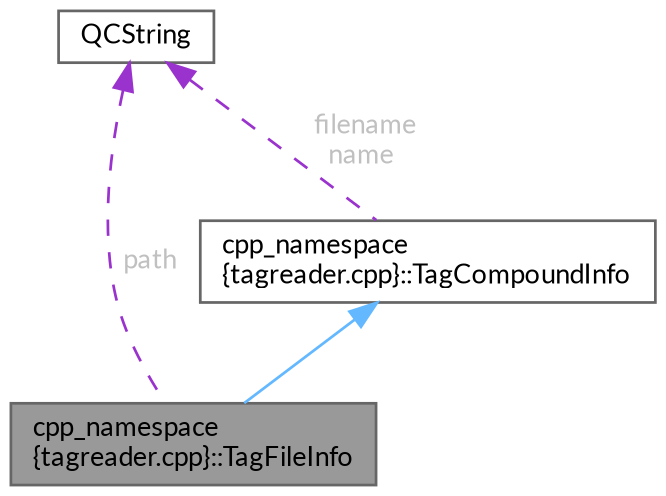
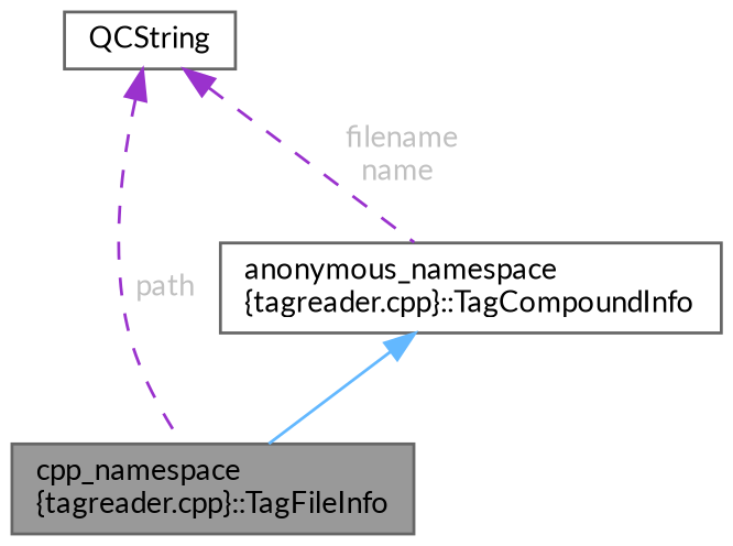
  digraph {
    fontname=Lato
    node [color=gray40 fillcolor=white fontname=Lato fontsize=10 shape=box style=filled]
    edge [color=darkorchid3 dir=back fontname=Lato fontsize=10 labelfontname=Helvetica labelfontsize=10 style=dashed fontcolor=grey]
    n1 [fillcolor=grey60 fontcolor=black height=0.2 label="cpp_namespace\l\{tagreader.cpp\}::TagFileInfo" width=0.4]
-   n2 [height=0.2 label="cpp_namespace\l\{tagreader.cpp\}::TagCompoundInfo" width=0.4]
+   n2 [height=0.2 label="anonymous_namespace\l\{tagreader.cpp\}::TagCompoundInfo" width=0.4]
    n3 [height=0.2 label=QCString width=0.4]
    n2 -> n1 [color=steelblue1 style=solid fontcolor=""]
    n3 -> n1 [label=" path"]
    n3 -> n2 [label=" filename\nname"]
  }
